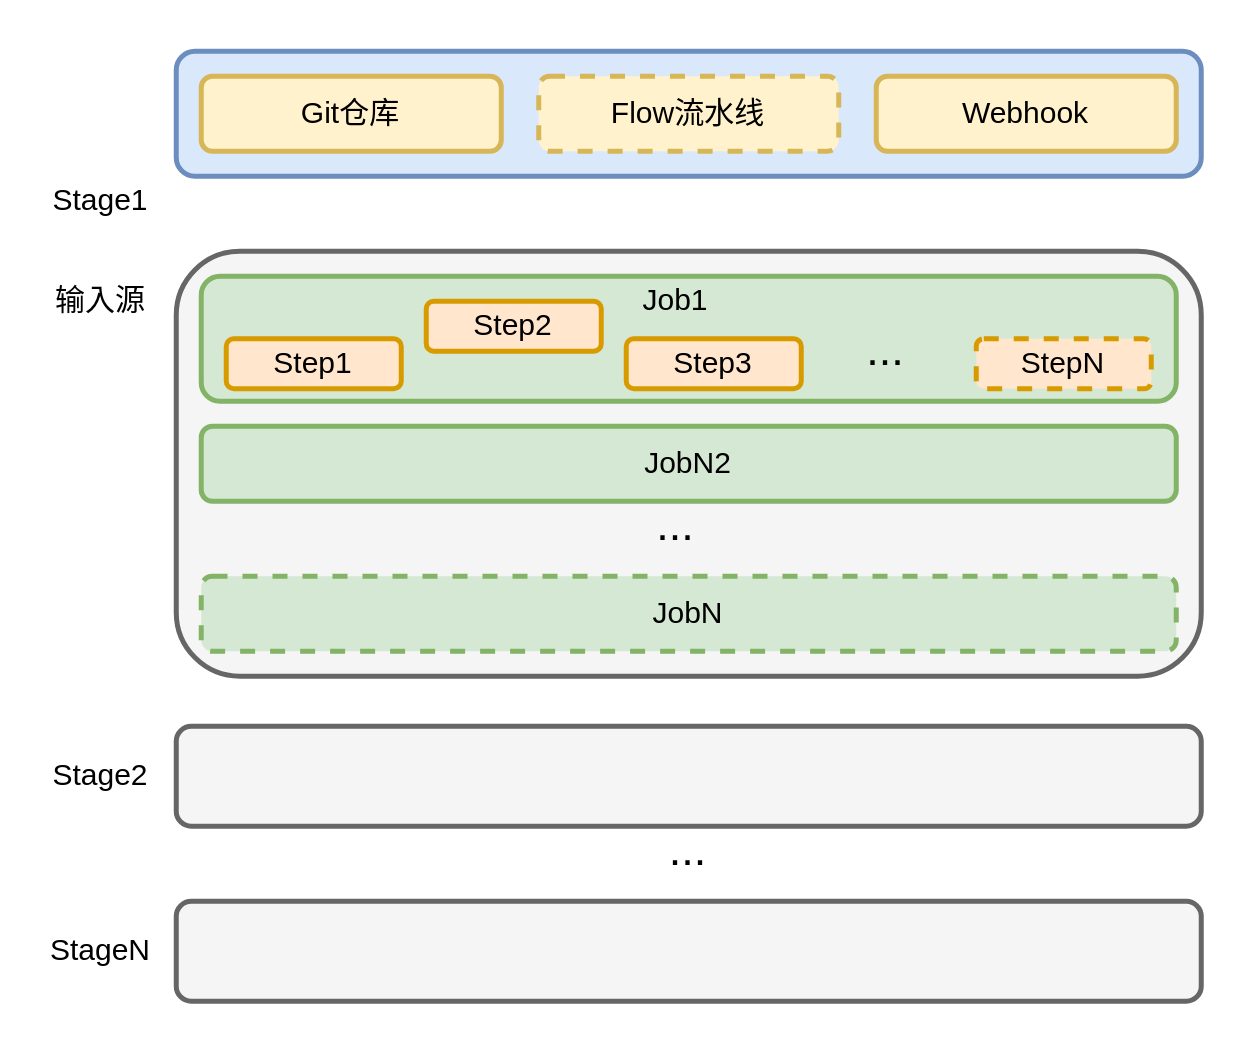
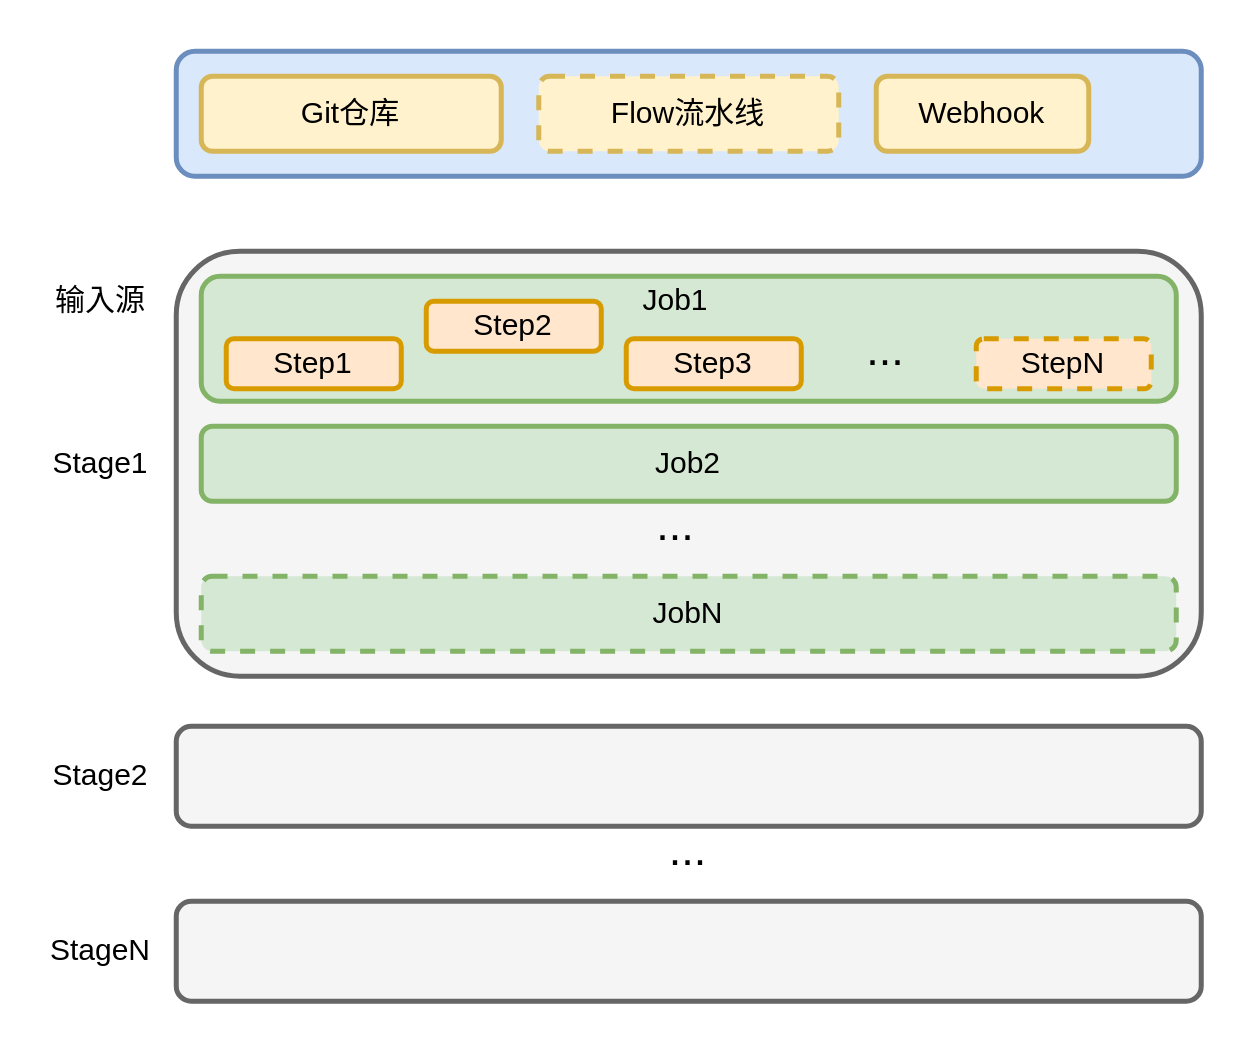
  <mxCell id="0" />
  <mxCell id="1" parent="0" />
  <mxCell id="2" value="" style="rounded=1;whiteSpace=wrap;html=1;fillColor=#dae8fc;strokeColor=#6c8ebf;strokeWidth=2;" vertex="1" parent="1"><mxGeometry x="70" y="20" width="410" height="50" as="geometry" /></mxCell>
  <mxCell id="3" value="" style="rounded=1;whiteSpace=wrap;html=1;fillColor=#f5f5f5;strokeColor=#666666;fontColor=#333333;strokeWidth=2;" vertex="1" parent="1"><mxGeometry x="70" y="100" width="410" height="170" as="geometry" /></mxCell>
  <mxCell id="4" value="Git仓库" style="rounded=1;whiteSpace=wrap;html=1;fillColor=#fff2cc;strokeColor=#d6b656;strokeWidth=2;" vertex="1" parent="1"><mxGeometry x="80" y="30" width="120" height="30" as="geometry" /></mxCell>
  <mxCell id="5" value="Flow流水线" style="rounded=1;whiteSpace=wrap;html=1;fillColor=#fff2cc;strokeColor=#d6b656;strokeWidth=2;dashed=1;" vertex="1" parent="1"><mxGeometry x="215" y="30" width="120" height="30" as="geometry" /></mxCell>
- <mxCell id="6" value="Webhook" style="rounded=1;whiteSpace=wrap;html=1;fillColor=#fff2cc;strokeColor=#d6b656;strokeWidth=2;" vertex="1" parent="1"><mxGeometry x="350" y="30" width="120" height="30" as="geometry" /></mxCell>
+ <mxCell id="6" value="Webhook" style="rounded=1;whiteSpace=wrap;html=1;fillColor=#fff2cc;strokeColor=#d6b656;strokeWidth=2;" vertex="1" parent="1"><mxGeometry x="350" y="30" width="85" height="30" as="geometry" /></mxCell>
  <mxCell id="7" value="输入源" style="text;html=1;strokeColor=none;fillColor=none;align=center;verticalAlign=middle;whiteSpace=wrap;rounded=0;dashed=1;" vertex="1" parent="1"><mxGeometry x="20" y="110" width="40" height="20" as="geometry" /></mxCell>
- <mxCell id="8" value="Stage1" style="text;html=1;strokeColor=none;fillColor=none;align=center;verticalAlign=middle;whiteSpace=wrap;rounded=0;dashed=1;" vertex="1" parent="1"><mxGeometry x="20" y="70" width="40" height="20" as="geometry" /></mxCell>
+ <mxCell id="8" value="Stage1" style="text;html=1;strokeColor=none;fillColor=none;align=center;verticalAlign=middle;whiteSpace=wrap;rounded=0;dashed=1;" vertex="1" parent="1"><mxGeometry x="20" y="175" width="40" height="20" as="geometry" /></mxCell>
  <mxCell id="9" value="" style="rounded=1;whiteSpace=wrap;html=1;strokeColor=#82b366;strokeWidth=2;fillColor=#d5e8d4;" vertex="1" parent="1"><mxGeometry x="80" y="110" width="390" height="50" as="geometry" /></mxCell>
  <mxCell id="10" value="Step1" style="rounded=1;whiteSpace=wrap;html=1;strokeWidth=2;fillColor=#ffe6cc;strokeColor=#d79b00;" vertex="1" parent="1"><mxGeometry x="90" y="135" width="70" height="20" as="geometry" /></mxCell>
  <mxCell id="11" value="Step2" style="rounded=1;whiteSpace=wrap;html=1;strokeWidth=2;fillColor=#ffe6cc;strokeColor=#d79b00;" vertex="1" parent="1"><mxGeometry x="170" y="120" width="70" height="20" as="geometry" /></mxCell>
  <mxCell id="12" value="Step3" style="rounded=1;whiteSpace=wrap;html=1;strokeWidth=2;fillColor=#ffe6cc;strokeColor=#d79b00;" vertex="1" parent="1"><mxGeometry x="250" y="135" width="70" height="20" as="geometry" /></mxCell>
  <mxCell id="13" value="Job1" style="text;html=1;strokeColor=none;fillColor=none;align=center;verticalAlign=middle;whiteSpace=wrap;rounded=0;" vertex="1" parent="1"><mxGeometry x="250" y="110" width="40" height="20" as="geometry" /></mxCell>
  <mxCell id="14" value="&lt;font style=&quot;font-size: 18px&quot;&gt;...&lt;/font&gt;" style="text;html=1;strokeColor=none;fillColor=none;align=center;verticalAlign=middle;whiteSpace=wrap;rounded=0;" vertex="1" parent="1"><mxGeometry x="333.5" y="130" width="40" height="20" as="geometry" /></mxCell>
  <mxCell id="15" value="StepN" style="rounded=1;whiteSpace=wrap;html=1;strokeWidth=2;fillColor=#ffe6cc;strokeColor=#d79b00;dashed=1;" vertex="1" parent="1"><mxGeometry x="390" y="135" width="70" height="20" as="geometry" /></mxCell>
- <mxCell id="16" value="JobN2" style="rounded=1;whiteSpace=wrap;html=1;strokeColor=#82b366;strokeWidth=2;fillColor=#d5e8d4;" vertex="1" parent="1"><mxGeometry x="80" y="170" width="390" height="30" as="geometry" /></mxCell>
+ <mxCell id="16" value="Job2" style="rounded=1;whiteSpace=wrap;html=1;strokeColor=#82b366;strokeWidth=2;fillColor=#d5e8d4;" vertex="1" parent="1"><mxGeometry x="80" y="170" width="390" height="30" as="geometry" /></mxCell>
  <mxCell id="17" value="&lt;font style=&quot;font-size: 18px&quot;&gt;...&lt;/font&gt;" style="text;html=1;strokeColor=none;fillColor=none;align=center;verticalAlign=middle;whiteSpace=wrap;rounded=0;" vertex="1" parent="1"><mxGeometry x="250" y="200" width="40" height="20" as="geometry" /></mxCell>
  <mxCell id="18" value="JobN" style="rounded=1;whiteSpace=wrap;html=1;strokeColor=#82b366;strokeWidth=2;fillColor=#d5e8d4;dashed=1;" vertex="1" parent="1"><mxGeometry x="80" y="230" width="390" height="30" as="geometry" /></mxCell>
  <mxCell id="19" value="" style="rounded=1;whiteSpace=wrap;html=1;fillColor=#f5f5f5;strokeColor=#666666;fontColor=#333333;strokeWidth=2;" vertex="1" parent="1"><mxGeometry x="70" y="290" width="410" height="40" as="geometry" /></mxCell>
  <mxCell id="20" value="Stage2" style="text;html=1;strokeColor=none;fillColor=none;align=center;verticalAlign=middle;whiteSpace=wrap;rounded=0;dashed=1;" vertex="1" parent="1"><mxGeometry x="20" y="300" width="40" height="20" as="geometry" /></mxCell>
  <mxCell id="21" value="&lt;font style=&quot;font-size: 18px&quot;&gt;...&lt;/font&gt;" style="text;html=1;strokeColor=none;fillColor=none;align=center;verticalAlign=middle;whiteSpace=wrap;rounded=0;" vertex="1" parent="1"><mxGeometry x="255" y="330" width="40" height="20" as="geometry" /></mxCell>
  <mxCell id="22" value="" style="rounded=1;whiteSpace=wrap;html=1;fillColor=#f5f5f5;strokeColor=#666666;fontColor=#333333;strokeWidth=2;" vertex="1" parent="1"><mxGeometry x="70" y="360" width="410" height="40" as="geometry" /></mxCell>
  <mxCell id="23" value="StageN" style="text;html=1;strokeColor=none;fillColor=none;align=center;verticalAlign=middle;whiteSpace=wrap;rounded=0;dashed=1;" vertex="1" parent="1"><mxGeometry x="20" y="370" width="40" height="20" as="geometry" /></mxCell>
